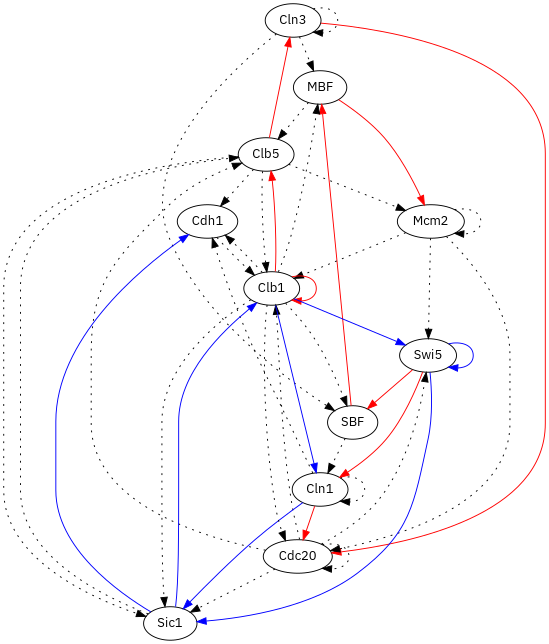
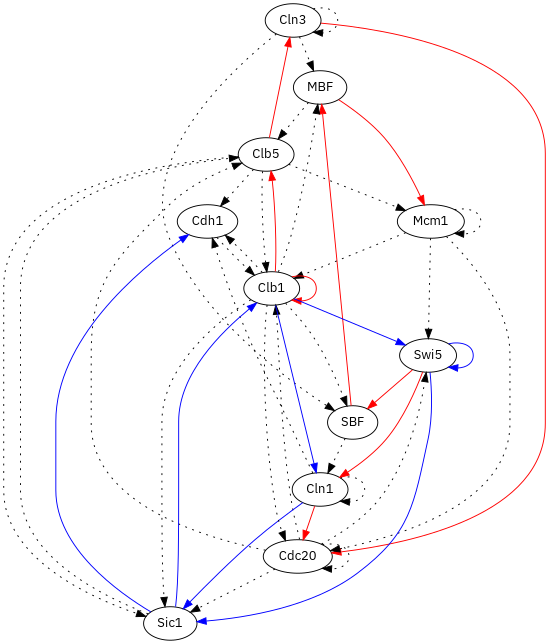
  digraph {
    fontname="IBM Plex Sans"
    node [fontname="IBM Plex Sans"]
    edge [fontname="IBM Plex Sans" style=dotted]
    n1 [label=Cln3]
    n2 [label=MBF]
    n3 [label=SBF]
    n4 [label=Cdc20]
    n5 [label=Clb5]
-   n6 [label=Mcm2]
+   n6 [label=Mcm1]
    n7 [label=Cln1]
    n8 [label=Sic1]
    n9 [label=Clb1]
    n10 [label=Swi5]
    n11 [label=Cdh1]
    n1 -> n1
    n1 -> n2
    n1 -> n3
    n1 -> n4 [color=red style=""]
    n2 -> n5
    n2 -> n6 [color=red style=""]
    n3 -> n2 [color=red style=""]
    n3 -> n7
    n4 -> n4
    n4 -> n5
    n4 -> n8
    n4 -> n9
    n4 -> n10
    n5 -> n1 [color=red style=""]
    n5 -> n6
    n5 -> n8
    n5 -> n9
    n5 -> n11
    n6 -> n4
    n6 -> n6
    n6 -> n9
    n6 -> n10
    n7 -> n4 [color=red style=""]
    n7 -> n7
    n7 -> n8 [color=blue style=""]
    n7 -> n11
    n8 -> n5
    n8 -> n9 [color=blue style=""]
    n8 -> n11 [color=blue style=""]
    n9 -> n2
    n9 -> n3
    n9 -> n4
    n9 -> n5 [color=red style=""]
    n9 -> n7 [color=blue style=""]
    n9 -> n8
    n9 -> n9 [color=red style=""]
    n9 -> n10 [color=blue style=""]
    n9 -> n11
    n10 -> n3 [color=red style=""]
    n10 -> n7 [color=red style=""]
    n10 -> n8 [color=blue style=""]
    n10 -> n10 [color=blue style=""]
    n11 -> n9
  }
